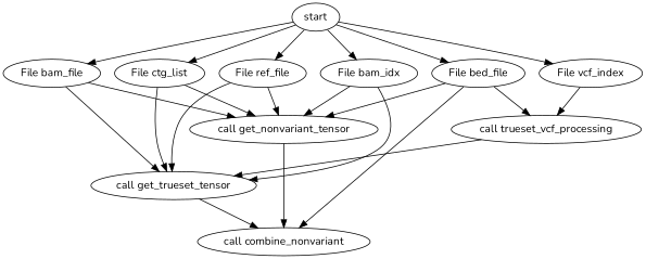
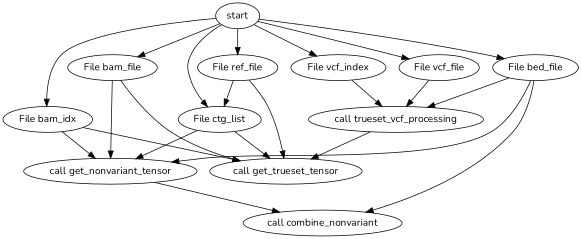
  digraph {
    compound=true
    fontname=Nunito
    node [fontname=Nunito]
    edge [fontname=Nunito]
    "File bam_file"
    "call get_trueset_tensor"
    "call get_nonvariant_tensor"
    n4 [label="call combine_nonvariant"]
    "call trueset_vcf_processing"
    "File ctg_list"
    "File bed_file"
    start
    "File ref_file"
+   "File vcf_file"
    "File bam_idx"
    "File vcf_index"
    "File bam_file" -> "call get_trueset_tensor"
    "File bam_file" -> "call get_nonvariant_tensor"
-   "call get_trueset_tensor" -> n4
    "call get_nonvariant_tensor" -> n4
    "call trueset_vcf_processing" -> "call get_trueset_tensor"
    "File ctg_list" -> "call get_trueset_tensor"
    "File ctg_list" -> "call get_nonvariant_tensor"
    "File bed_file" -> "call get_nonvariant_tensor"
    "File bed_file" -> n4
    "File bed_file" -> "call trueset_vcf_processing"
    start -> "File bam_file"
    start -> "File ctg_list"
    start -> "File bed_file"
    start -> "File ref_file"
+   start -> "File vcf_file"
    start -> "File bam_idx"
    start -> "File vcf_index"
    "File ref_file" -> "call get_trueset_tensor"
-   "File ref_file" -> "call get_nonvariant_tensor"
+   "File ref_file" -> "File ctg_list"
+   "File vcf_file" -> "call trueset_vcf_processing"
    "File bam_idx" -> "call get_trueset_tensor"
    "File bam_idx" -> "call get_nonvariant_tensor"
    "File vcf_index" -> "call trueset_vcf_processing"
  }
